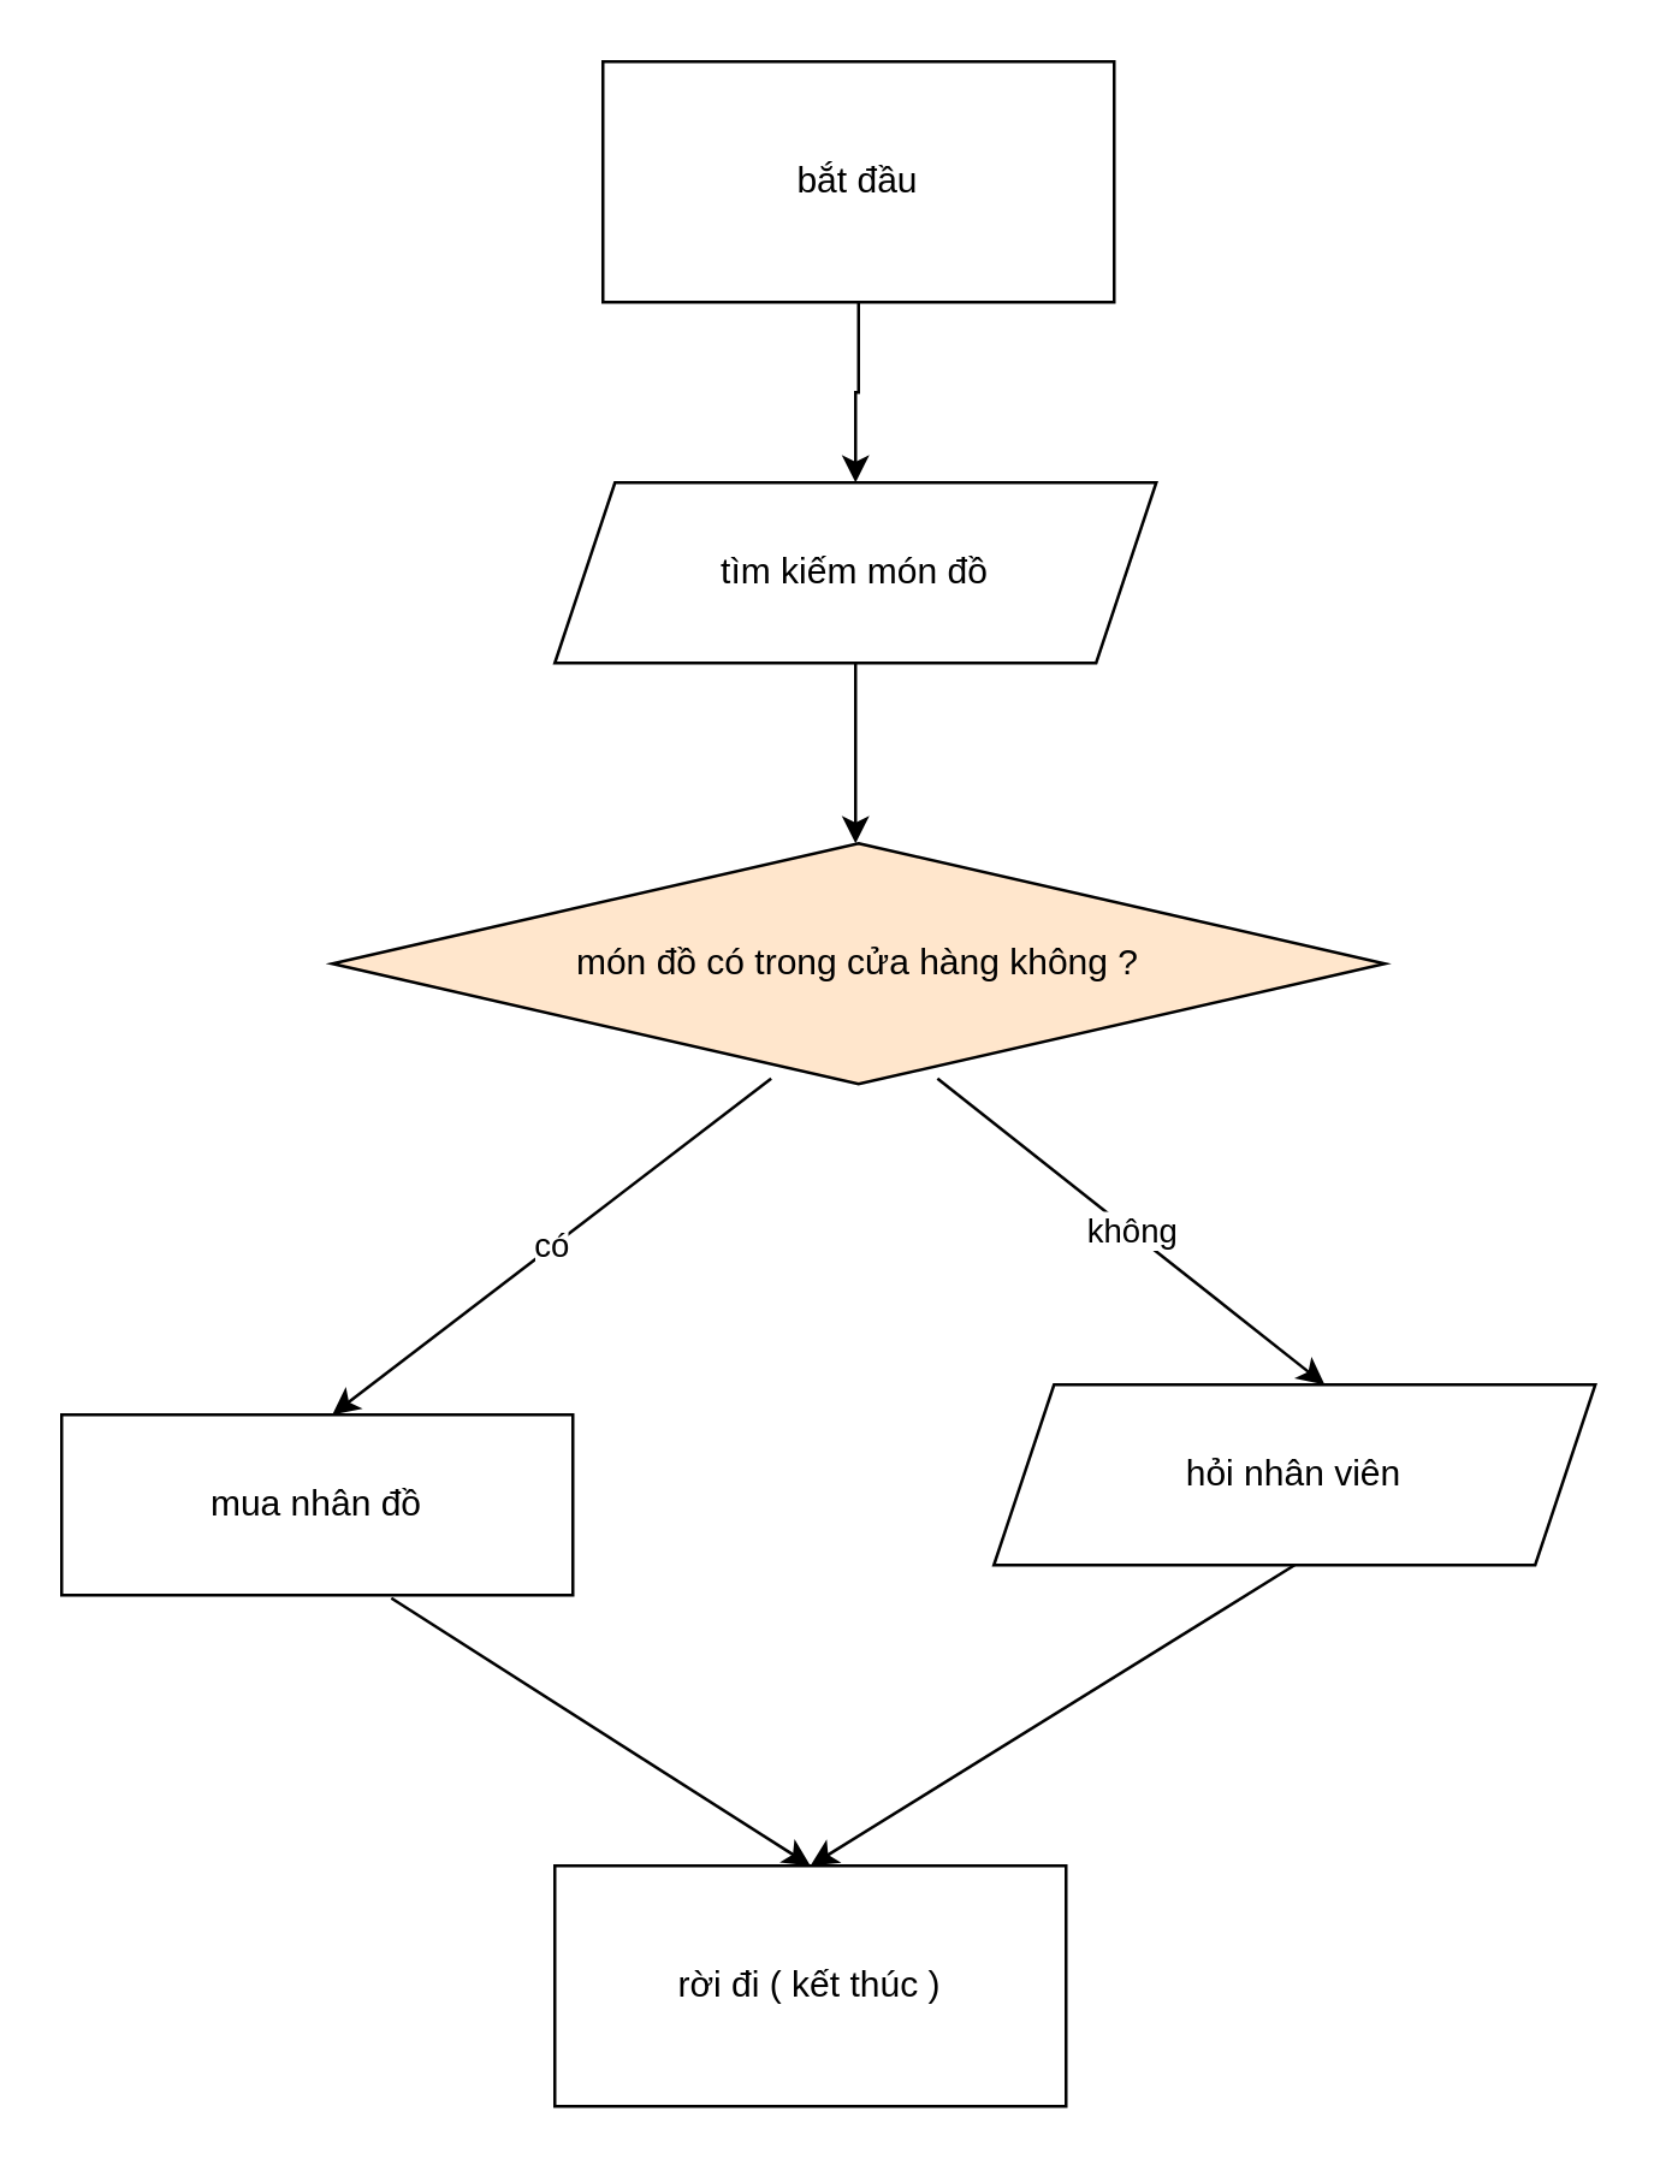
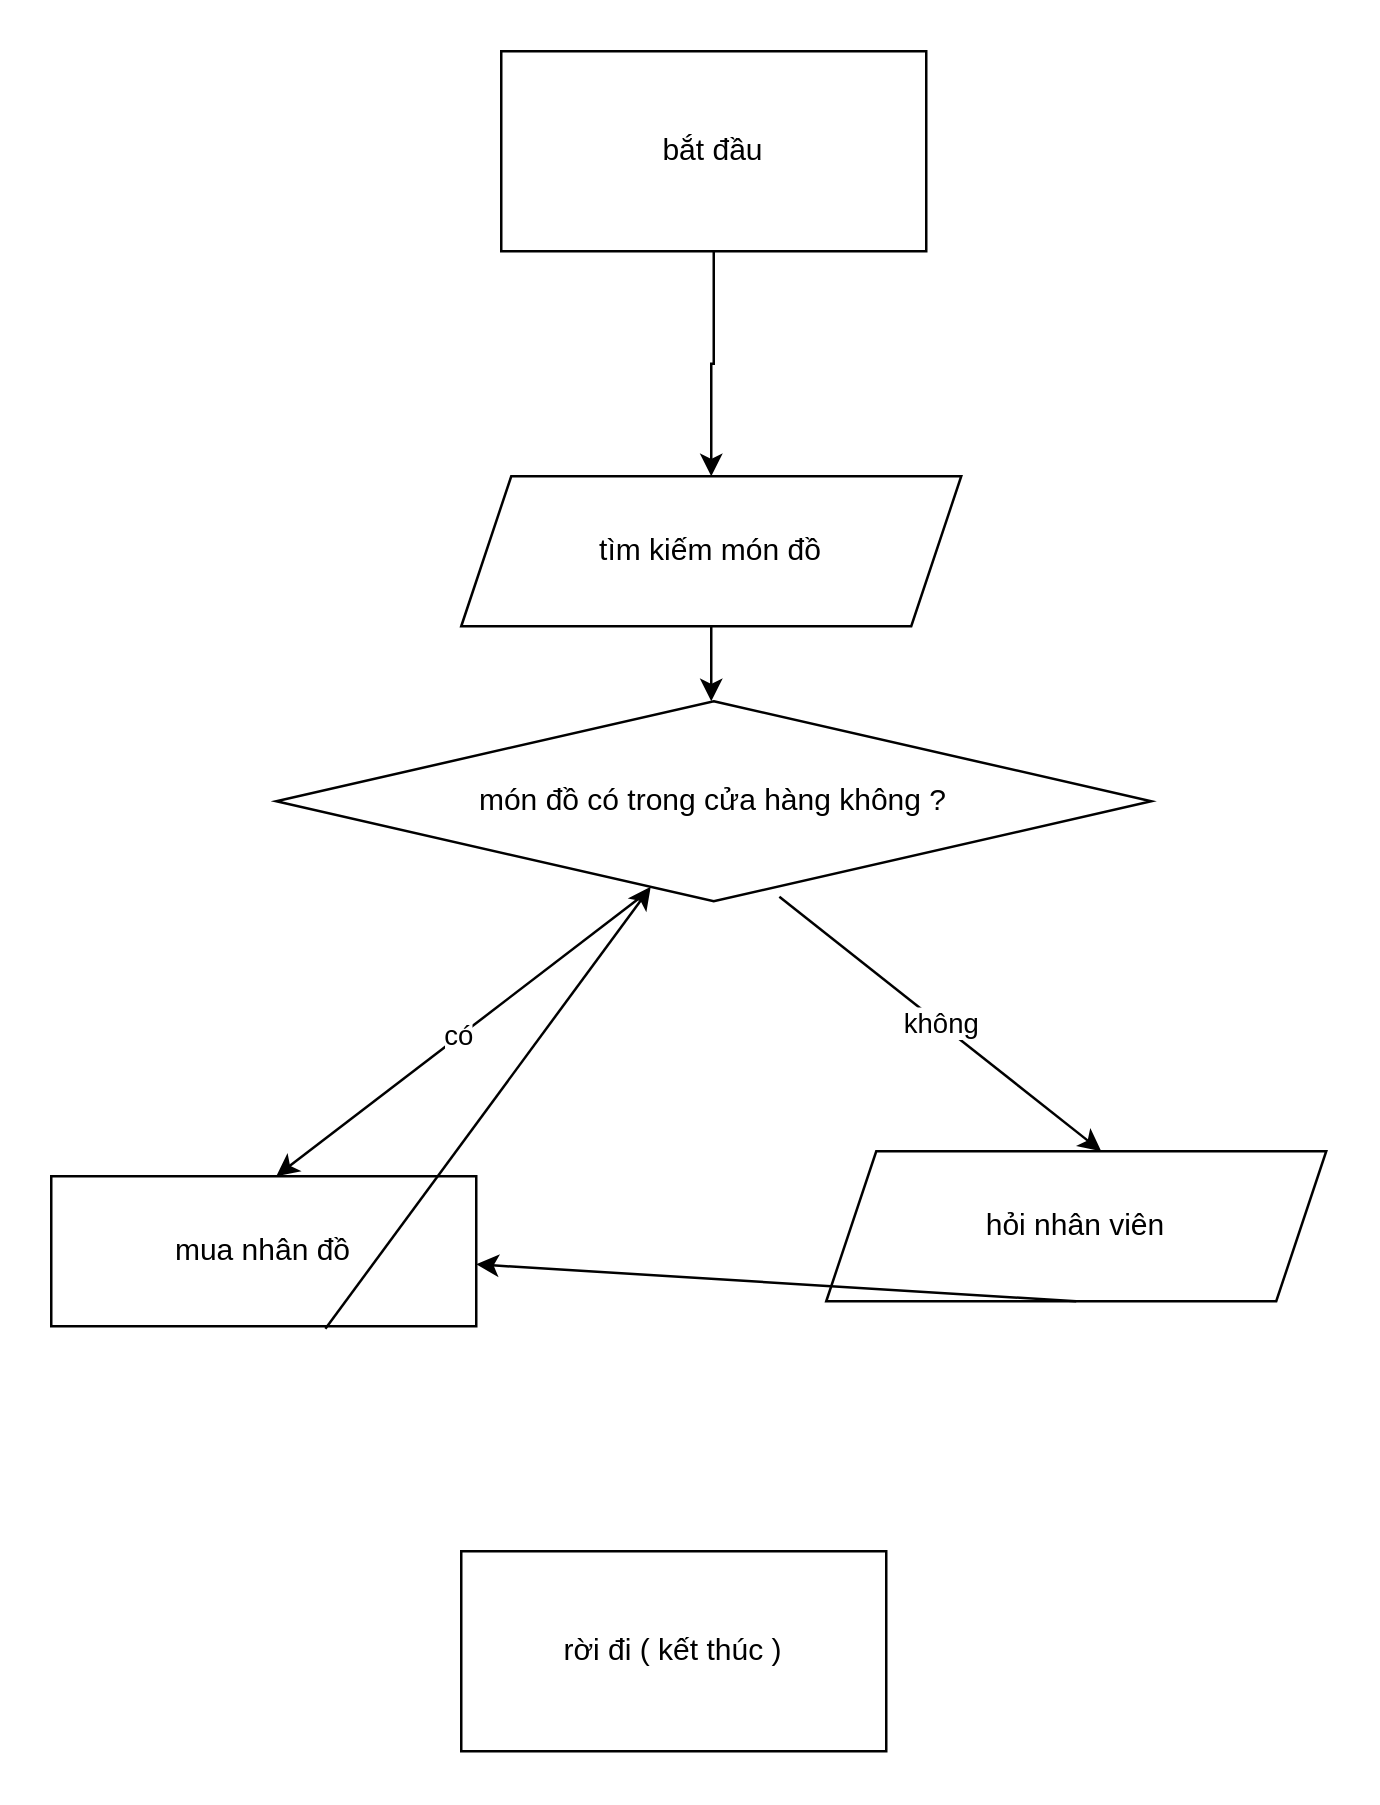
  <mxCell id="0" />
  <mxCell id="1" parent="0" />
  <mxCell id="2" style="edgeStyle=orthogonalEdgeStyle;rounded=0;orthogonalLoop=1;jettySize=auto;html=1;entryX=0.5;entryY=0;entryDx=0;entryDy=0;" edge="1" parent="1" source="3" target="5"><mxGeometry relative="1" as="geometry"><mxPoint x="285" y="150" as="targetPoint" /></mxGeometry></mxCell>
  <mxCell id="3" value="bắt đầu" style="whiteSpace=wrap;html=1;rounded=0;" vertex="1" parent="1"><mxGeometry x="200" y="20" width="170" height="80" as="geometry" /></mxCell>
  <mxCell id="4" style="edgeStyle=orthogonalEdgeStyle;rounded=0;orthogonalLoop=1;jettySize=auto;html=1;" edge="1" parent="1" source="5"><mxGeometry relative="1" as="geometry"><mxPoint x="284" y="280" as="targetPoint" /></mxGeometry></mxCell>
- <mxCell id="5" value="tìm kiếm món đồ" style="shape=parallelogram;perimeter=parallelogramPerimeter;whiteSpace=wrap;html=1;fixedSize=1;" vertex="1" parent="1"><mxGeometry x="184" y="160" width="200" height="60" as="geometry" /></mxCell>
- <mxCell id="6" value="món đồ có trong cửa hàng không ?" style="rhombus;whiteSpace=wrap;html=1;fillColor=#ffe6cc;" vertex="1" parent="1"><mxGeometry x="110" y="280" width="350" height="80" as="geometry" /></mxCell>
+ <mxCell id="5" value="tìm kiếm món đồ" style="shape=parallelogram;perimeter=parallelogramPerimeter;whiteSpace=wrap;html=1;fixedSize=1;" vertex="1" parent="1"><mxGeometry x="184" y="190" width="200" height="60" as="geometry" /></mxCell>
+ <mxCell id="6" value="món đồ có trong cửa hàng không ?" style="rhombus;whiteSpace=wrap;html=1;" vertex="1" parent="1"><mxGeometry x="110" y="280" width="350" height="80" as="geometry" /></mxCell>
  <mxCell id="7" value="có" style="endArrow=classic;html=1;rounded=0;exitX=0.417;exitY=0.978;exitDx=0;exitDy=0;exitPerimeter=0;" edge="1" parent="1" source="6"><mxGeometry width="50" height="50" relative="1" as="geometry"><mxPoint x="220" y="350" as="sourcePoint" /><mxPoint x="110" y="470" as="targetPoint" /></mxGeometry></mxCell>
  <mxCell id="8" value="không" style="endArrow=classic;html=1;rounded=0;exitX=0.575;exitY=0.978;exitDx=0;exitDy=0;exitPerimeter=0;" edge="1" parent="1" source="6"><mxGeometry width="50" height="50" relative="1" as="geometry"><mxPoint x="270" y="500" as="sourcePoint" /><mxPoint x="440" y="460" as="targetPoint" /></mxGeometry></mxCell>
  <mxCell id="9" value="mua nhân đồ" style="rounded=0;whiteSpace=wrap;html=1;" vertex="1" parent="1"><mxGeometry x="20" y="470" width="170" height="60" as="geometry" /></mxCell>
  <mxCell id="10" value="hỏi nhân viên" style="shape=parallelogram;perimeter=parallelogramPerimeter;whiteSpace=wrap;html=1;fixedSize=1;" vertex="1" parent="1"><mxGeometry x="330" y="460" width="200" height="60" as="geometry" /></mxCell>
  <mxCell id="11" value="rời đi ( kết thúc )" style="whiteSpace=wrap;html=1;rounded=0;" vertex="1" parent="1"><mxGeometry x="184" y="620" width="170" height="80" as="geometry" /></mxCell>
- <mxCell id="12" value="" style="endArrow=classic;html=1;rounded=0;entryX=0.5;entryY=0;entryDx=0;entryDy=0;exitX=0.645;exitY=1.017;exitDx=0;exitDy=0;exitPerimeter=0;" edge="1" parent="1" source="9" target="11"><mxGeometry width="50" height="50" relative="1" as="geometry"><mxPoint x="140" y="540" as="sourcePoint" /><mxPoint x="320" y="650" as="targetPoint" /></mxGeometry></mxCell>
- <mxCell id="13" value="" style="endArrow=classic;html=1;rounded=0;exitX=0.5;exitY=1;exitDx=0;exitDy=0;entryX=0.5;entryY=0;entryDx=0;entryDy=0;" edge="1" parent="1" source="10" target="11"><mxGeometry width="50" height="50" relative="1" as="geometry"><mxPoint x="270" y="700" as="sourcePoint" /><mxPoint x="320" y="650" as="targetPoint" /></mxGeometry></mxCell>
+ <mxCell id="12" value="" style="endArrow=classic;html=1;rounded=0;exitX=0.645;exitY=1.017;exitDx=0;exitDy=0;exitPerimeter=0;" edge="1" parent="1" source="9" target="6"><mxGeometry width="50" height="50" relative="1" as="geometry"><mxPoint x="140" y="540" as="sourcePoint" /><mxPoint x="320" y="650" as="targetPoint" /></mxGeometry></mxCell>
+ <mxCell id="13" value="" style="endArrow=classic;html=1;rounded=0;exitX=0.5;exitY=1;exitDx=0;exitDy=0;" edge="1" parent="1" source="10" target="9"><mxGeometry width="50" height="50" relative="1" as="geometry"><mxPoint x="270" y="700" as="sourcePoint" /><mxPoint x="320" y="650" as="targetPoint" /></mxGeometry></mxCell>
